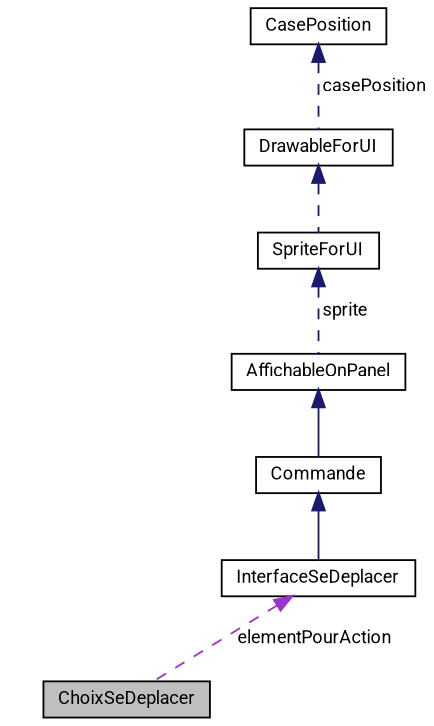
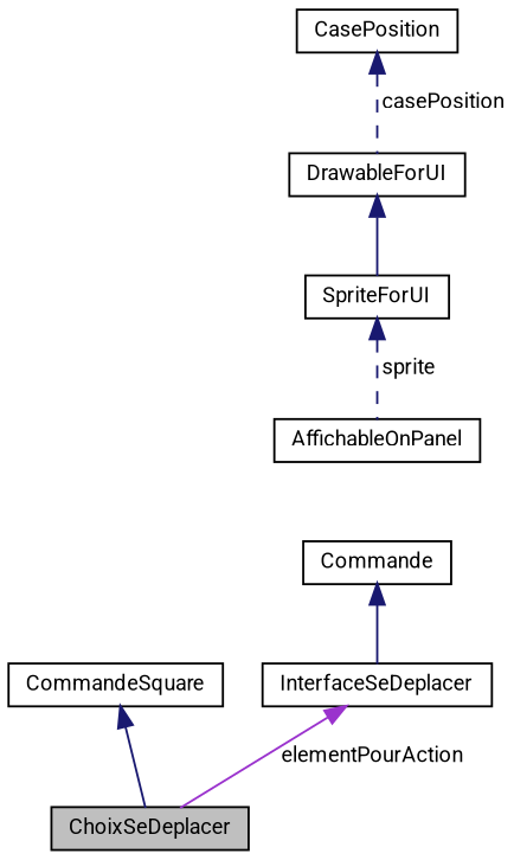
  digraph {
    fontname=Roboto
    node [color=black fillcolor=white fontname=Roboto fontsize=10 shape=record style=filled]
    edge [color=midnightblue dir=back fontname=Roboto fontsize=10 labelfontname=Helvetica labelfontsize=10 style=solid]
    n1 [fillcolor=grey75 fontcolor=black height=0.2 label=ChoixSeDeplacer width=0.4]
+   n2 [height=0.2 label=CommandeSquare width=0.4]
    n3 [height=0.2 label=Commande width=0.4]
    n4 [height=0.2 label=InterfaceSeDeplacer width=0.4]
    n5 [height=0.2 label=AffichableOnPanel width=0.4]
    n6 [height=0.2 label=SpriteForUI width=0.4]
    n7 [height=0.2 label=DrawableForUI width=0.4]
    n8 [height=0.2 label=CasePosition width=0.4]
+   n2 -> n1
    n3 -> n4
-   n4 -> n1 [color=darkorchid3 label=" elementPourAction" style=dashed]
-   n5 -> n3
+   n4 -> n1 [color=darkorchid3 label=" elementPourAction"]
    n6 -> n5 [label=" sprite" style=dashed]
-   n7 -> n6 [style=dashed]
+   n7 -> n6
    n8 -> n7 [label=" casePosition" style=dashed]
  }
